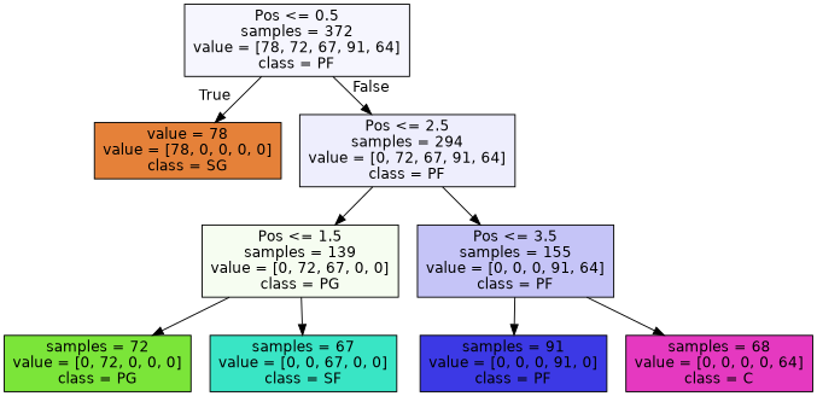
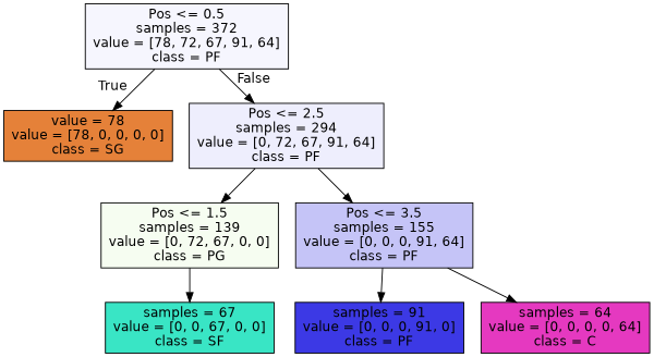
  digraph {
    node [color=black fontname=helvetica shape=box style=filled]
    edge [fontname=helvetica]
    n1 [fillcolor="#f6f6fe" label="Pos <= 0.5\nsamples = 372\nvalue = [78, 72, 67, 91, 64]\nclass = PF"]
    n2 [fillcolor="#e58139" label="value = 78\nvalue = [78, 0, 0, 0, 0]\nclass = SG"]
    n3 [fillcolor="#eeeefd" label="Pos <= 2.5\nsamples = 294\nvalue = [0, 72, 67, 91, 64]\nclass = PF"]
    n4 [fillcolor="#f6fdf1" label="Pos <= 1.5\nsamples = 139\nvalue = [0, 72, 67, 0, 0]\nclass = PG"]
    n5 [fillcolor="#c5c4f7" label="Pos <= 3.5\nsamples = 155\nvalue = [0, 0, 0, 91, 64]\nclass = PF"]
-   n6 [fillcolor="#7be539" label="samples = 72\nvalue = [0, 72, 0, 0, 0]\nclass = PG"]
    n7 [fillcolor="#39e5c5" label="samples = 67\nvalue = [0, 0, 67, 0, 0]\nclass = SF"]
    n8 [fillcolor="#3c39e5" label="samples = 91\nvalue = [0, 0, 0, 91, 0]\nclass = PF"]
-   n9 [fillcolor="#e539c0" label="samples = 68\nvalue = [0, 0, 0, 0, 64]\nclass = C"]
+   n9 [fillcolor="#e539c0" label="samples = 64\nvalue = [0, 0, 0, 0, 64]\nclass = C"]
    n1 -> n2 [headlabel=True labelangle=45 labeldistance=2.5]
    n1 -> n3 [headlabel=False labelangle=-45 labeldistance=2.5]
    n3 -> n4
    n3 -> n5
-   n4 -> n6
    n4 -> n7
    n5 -> n8
    n5 -> n9
  }
